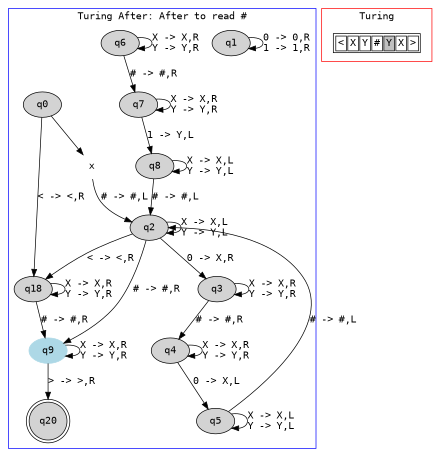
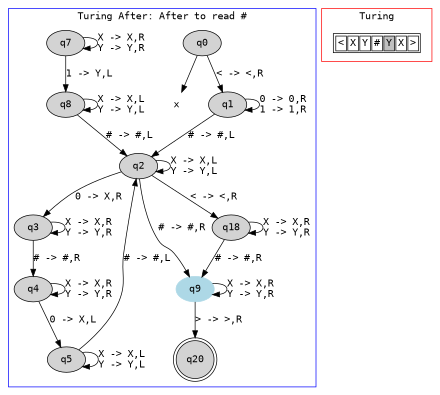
  digraph {
    fontname="DejaVu Sans Mono"
    node [fontname="DejaVu Sans Mono" style=filled]
    edge [fontname="DejaVu Sans Mono"]
    q0
    q1
    q2
    q3
-   q6
    q9 [color=lightblue]
    n7 [label=q18]
    q4
    q5
    q7
    q8
    n12 [label=q20 shape=doublecircle]
    x [color=white]
    n14 [label=<<TABLE> <TR> <TD><FONT>&lt;</FONT></TD> <TD><FONT>X</FONT></TD> <TD><FONT>Y</FONT></TD> <TD><FONT>#</FONT></TD> <TD BGCOLOR="gray"><FONT>Y</FONT></TD> <TD><FONT>X</FONT></TD> <TD><FONT>&gt;</FONT></TD> </TR> </TABLE>> shape=plaintext style=""]
    subgraph cluster_1 {
      color=blue
      label="Turing After: After to read #"
      q0
      q1
      q2
      q3
-     q6
      q9
      n7
      q4
      q5
      q7
      q8
      n12
      x
    }
    subgraph cluster_2 {
      color=red
      label=Turing
      n14
    }
-   q0 -> n7 [label="< -> <,R"]
+   q0 -> q1 [label="< -> <,R"]
    q0 -> x
    q1 -> q1 [label="0 -> 0,R\n1 -> 1,R"]
-   x -> q2 [label="# -> #,L"]
+   q1 -> q2 [label="# -> #,L"]
    q2 -> q2 [label="X -> X,L\nY -> Y,L"]
    q2 -> q3 [label="0 -> X,R"]
    q2 -> q9 [label="# -> #,R"]
    q2 -> n7 [label="< -> <,R"]
    q3 -> q3 [label="X -> X,R\nY -> Y,R"]
    q3 -> q4 [label="# -> #,R"]
-   q6 -> q6 [label="X -> X,R\nY -> Y,R"]
-   q6 -> q7 [label="# -> #,R"]
    q9 -> q9 [label="X -> X,R\nY -> Y,R"]
    q9 -> n12 [label="> -> >,R"]
    n7 -> q9 [label="# -> #,R"]
    n7 -> n7 [label="X -> X,R\nY -> Y,R"]
    q4 -> q4 [label="X -> X,R\nY -> Y,R"]
    q4 -> q5 [label="0 -> X,L"]
    q5 -> q2 [label="# -> #,L"]
    q5 -> q5 [label="X -> X,L\nY -> Y,L"]
    q7 -> q7 [label="X -> X,R\nY -> Y,R"]
    q7 -> q8 [label="1 -> Y,L"]
    q8 -> q2 [label="# -> #,L"]
    q8 -> q8 [label="X -> X,L\nY -> Y,L"]
  }
